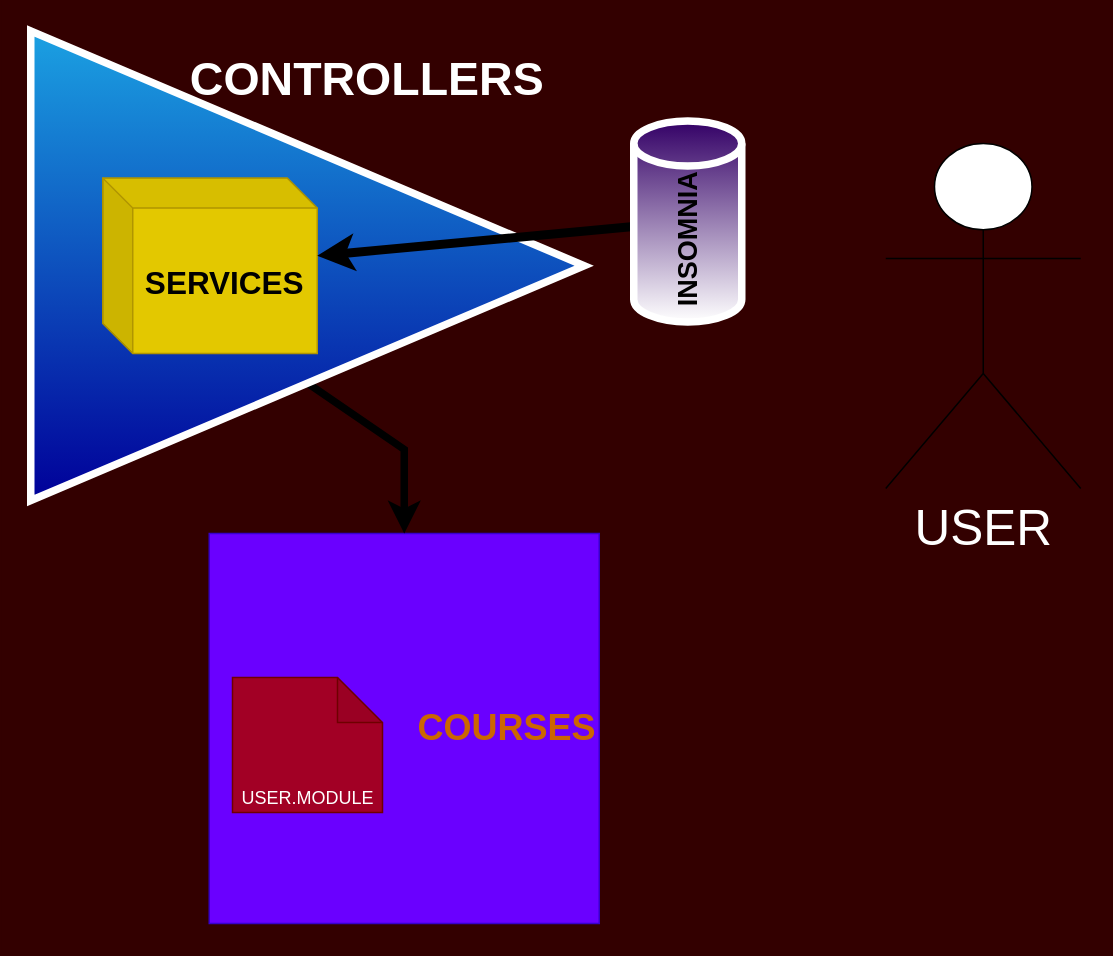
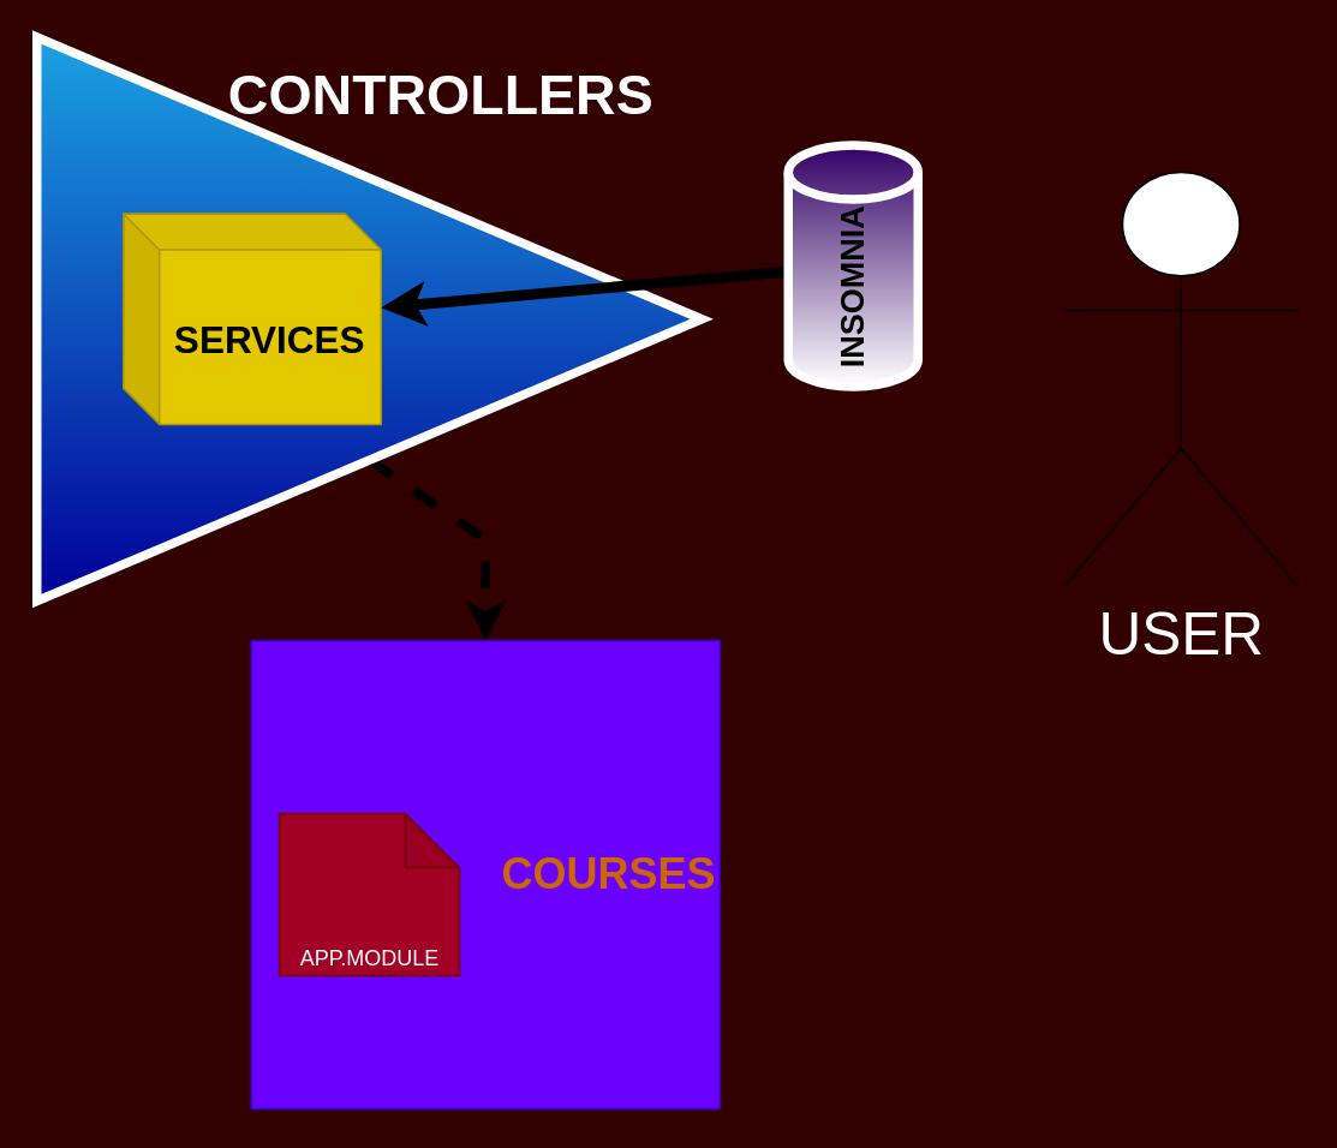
  <mxCell id="0" />
  <mxCell id="1" parent="0" />
  <mxCell id="2" value="&lt;h1&gt;COURSES&lt;/h1&gt;" style="whiteSpace=wrap;html=1;aspect=fixed;fillColor=#6a00ff;fontColor=#CC6600;strokeColor=#3700CC;align=right;" parent="1" vertex="1"><mxGeometry x="139" y="355" width="260" height="260" as="geometry" /></mxCell>
- <mxCell id="3" value="USER.MODULE" style="shape=note;whiteSpace=wrap;html=1;backgroundOutline=1;darkOpacity=0.05;fontColor=#ffffff;fillColor=#a20025;strokeColor=#6F0000;verticalAlign=bottom;" parent="1" vertex="1"><mxGeometry x="154.5" y="451" width="100" height="90" as="geometry" /></mxCell>
+ <mxCell id="3" value="APP.MODULE" style="shape=note;whiteSpace=wrap;html=1;backgroundOutline=1;darkOpacity=0.05;fontColor=#ffffff;fillColor=#a20025;strokeColor=#6F0000;verticalAlign=bottom;" parent="1" vertex="1"><mxGeometry x="154.5" y="451" width="100" height="90" as="geometry" /></mxCell>
  <mxCell id="4" value="USER" style="shape=umlActor;verticalLabelPosition=bottom;verticalAlign=top;html=1;outlineConnect=0;fontColor=#FFFFFF;fontSize=33;" parent="1" vertex="1"><mxGeometry x="590" y="95" width="130" height="230" as="geometry" /></mxCell>
- <mxCell id="5" style="edgeStyle=none;html=1;exitX=0.5;exitY=1;exitDx=0;exitDy=0;entryX=0.5;entryY=0;entryDx=0;entryDy=0;fontSize=26;fontColor=#FFFFFF;rounded=0;strokeColor=default;jumpStyle=gap;strokeWidth=5;startArrow=none;" parent="1" source="6" target="2" edge="1"><mxGeometry relative="1" as="geometry"><Array as="points"><mxPoint x="269" y="299" /></Array></mxGeometry></mxCell>
+ <mxCell id="5" style="edgeStyle=none;html=1;exitX=0.5;exitY=1;exitDx=0;exitDy=0;entryX=0.5;entryY=0;entryDx=0;entryDy=0;fontSize=26;fontColor=#FFFFFF;rounded=0;strokeColor=default;jumpStyle=gap;strokeWidth=5;startArrow=none;dashed=1;" parent="1" source="6" target="2" edge="1"><mxGeometry relative="1" as="geometry"><Array as="points"><mxPoint x="269" y="299" /></Array></mxGeometry></mxCell>
  <mxCell id="6" value="&lt;blockquote style=&quot;margin: 0 0 0 40px; border: none; padding: 0px;&quot;&gt;&lt;h3 style=&quot;margin: 0 0 0 40px; border: none; padding: 0px;&quot;&gt;&lt;font style=&quot;font-size: 31px;&quot;&gt;CONTROLLERS&lt;/font&gt;&lt;/h3&gt;&lt;/blockquote&gt;" style="triangle;whiteSpace=wrap;html=1;fontSize=33;fontColor=#ffffff;fillColor=#1ba1e2;strokeColor=#FFFFFF;fontStyle=1;horizontal=1;gradientColor=#000099;strokeWidth=5;align=center;verticalAlign=top;" parent="1" vertex="1"><mxGeometry x="20" y="20" width="369" height="313" as="geometry" /></mxCell>
  <mxCell id="7" value="&lt;div style=&quot;&quot;&gt;&lt;b style=&quot;background-color: initial;&quot;&gt;&lt;font style=&quot;font-size: 21px;&quot;&gt;SERVICES&lt;/font&gt;&lt;/b&gt;&lt;/div&gt;" style="shape=cube;whiteSpace=wrap;html=1;boundedLbl=1;backgroundOutline=1;darkOpacity=0.05;darkOpacity2=0.1;fontSize=26;fontColor=#000000;fillColor=#e3c800;strokeColor=#B09500;align=center;" parent="1" vertex="1"><mxGeometry x="68" y="118" width="143" height="117" as="geometry" /></mxCell>
  <mxCell id="8" style="edgeStyle=none;rounded=0;jumpStyle=gap;html=1;strokeColor=default;strokeWidth=6;fontSize=22;fontColor=#FFFFFF;" parent="1" source="9" target="7" edge="1"><mxGeometry relative="1" as="geometry" /></mxCell>
- <mxCell id="9" value="INSOMNIA" style="shape=cylinder3;whiteSpace=wrap;html=1;boundedLbl=1;backgroundOutline=1;size=15;strokeColor=#FFFFFF;strokeWidth=5;fontSize=18;fontColor=#000000;gradientColor=#FFFFFF;fillColor=#330066;horizontal=0;fontStyle=1" parent="1" vertex="1"><mxGeometry x="422" y="80" width="72" height="134" as="geometry" /></mxCell>
+ <mxCell id="9" value="INSOMNIA" style="shape=cylinder3;whiteSpace=wrap;html=1;boundedLbl=1;backgroundOutline=1;size=15;strokeColor=#FFFFFF;strokeWidth=5;fontSize=18;fontColor=#000000;gradientColor=#FFFFFF;fillColor=#330066;horizontal=0;fontStyle=1" parent="1" vertex="1"><mxGeometry x="437" y="80" width="72" height="134" as="geometry" /></mxCell>
